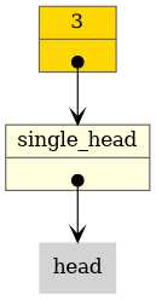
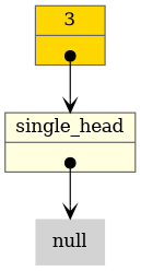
  digraph {
    rankdir=TB
    node [color=gray40 shape=record style=filled]
    edge [arrowhead=vee arrowtail=dot dir=both tailclip=false tailport="ref:c"]
    n1 [fillcolor=lightyellow label="{ single_head | <ref>  }"]
-   n2 [color=darkgreen fillcolor=lightgrey label=head shape=none]
+   n2 [color=darkgreen fillcolor=lightgrey label=null shape=none]
    n3 [fillcolor=gold label="{ 3 | <ref>  }"]
    n1 -> n2
    n3 -> n1
  }
